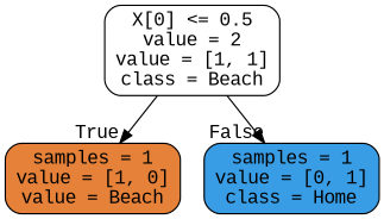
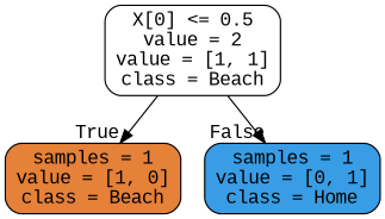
  digraph {
    fontname="Liberation Mono"
    node [color=black fontname="Liberation Mono" shape=box style="filled, rounded"]
    edge [fontname="Liberation Mono" labeldistance=2.5]
    n1 [fillcolor="#ffffff" label="X[0] <= 0.5\nvalue = 2\nvalue = [1, 1]\nclass = Beach"]
-   n2 [fillcolor="#e58139" label="samples = 1\nvalue = [1, 0]\nvalue = Beach"]
+   n2 [fillcolor="#e58139" label="samples = 1\nvalue = [1, 0]\nclass = Beach"]
    n3 [fillcolor="#399de5" label="samples = 1\nvalue = [0, 1]\nclass = Home"]
    n1 -> n2 [headlabel=True labelangle=45]
    n1 -> n3 [headlabel=False labelangle=-45]
  }
